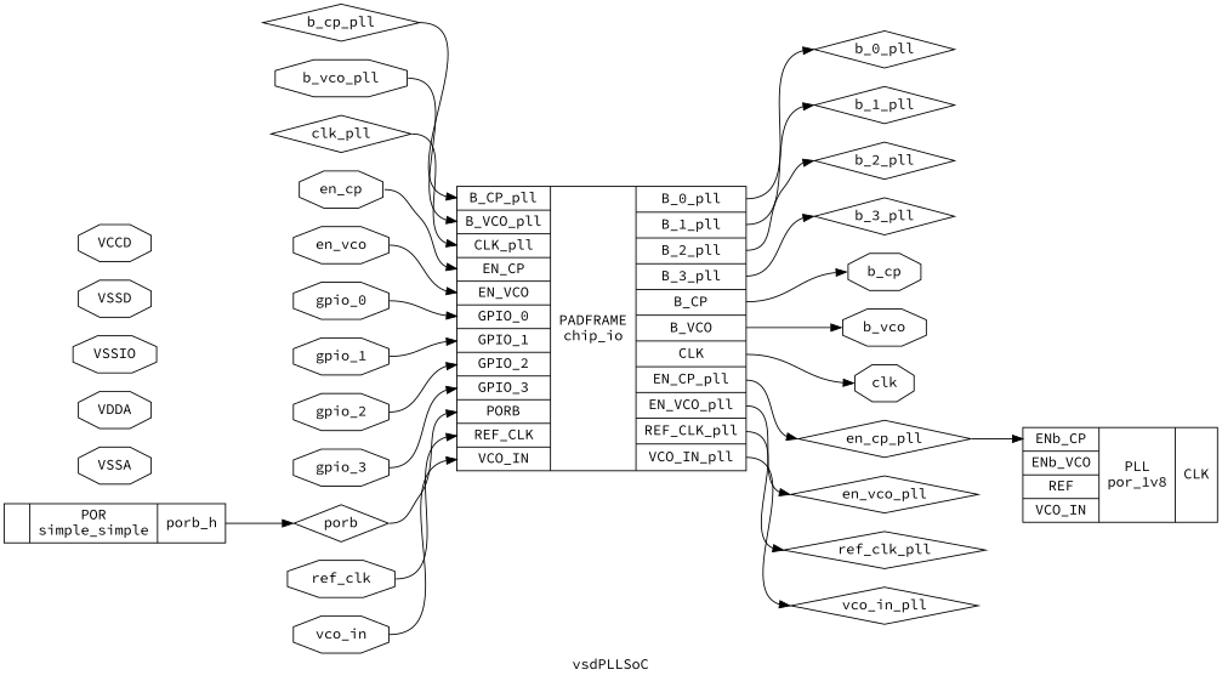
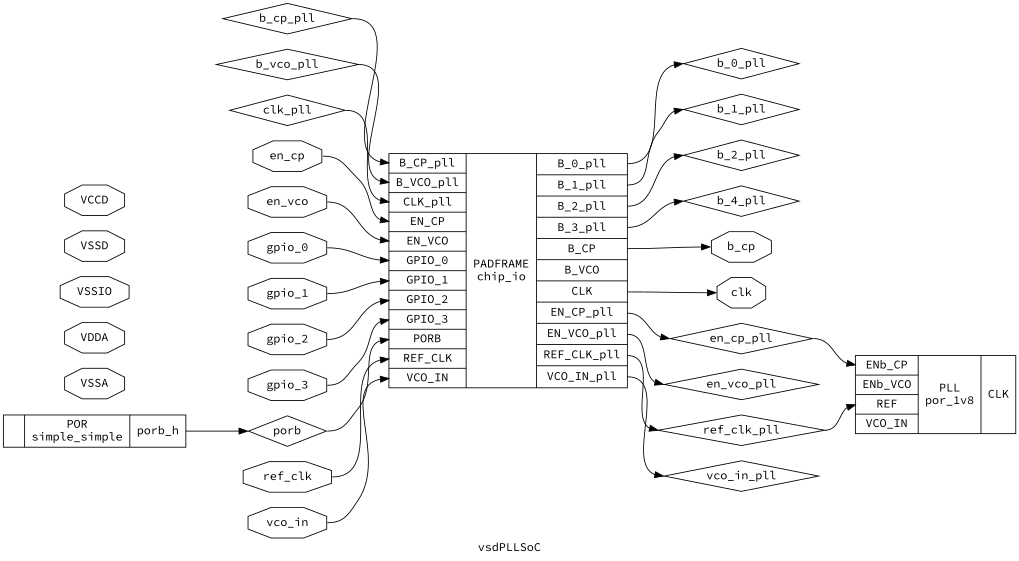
  digraph {
    fontname="Source Code Pro"
    label=vsdPLLSoC
    rankdir=LR
    remincross=true
    node [color=black fontcolor=black fontname="Source Code Pro" shape=octagon]
    edge [color=black fontname="Source Code Pro" headport=w tailport=e]
    n1 [label=porb shape=diamond]
    n2 [label="{{<p30> B_CP_pll|<p31> B_VCO_pll|<p32> CLK_pll|<p33> EN_CP|<p34> EN_VCO|<p35> GPIO_0|<p36> GPIO_1|<p37> GPIO_2|<p38> GPIO_3|<p39> PORB|<p40> REF_CLK|<p41> VCO_IN}|PADFRAME\nchip_io|{<p42> B_0_pll|<p43> B_1_pll|<p44> B_2_pll|<p45> B_3_pll|<p46> B_CP|<p47> B_VCO|<p48> CLK|<p49> EN_CP_pll|<p50> EN_VCO_pll|<p51> REF_CLK_pll|<p52> VCO_IN_pll}}" shape=record color="" fontcolor=""]
    n3 [label=en_vco_pll shape=diamond]
    n4 [label=en_cp_pll shape=diamond]
    n5 [label=vco_in_pll shape=diamond]
    n6 [label=ref_clk_pll shape=diamond]
    n7 [label=b_0_pll shape=diamond]
-   n8 [label=b_3_pll shape=diamond]
+   n8 [label=b_4_pll shape=diamond]
    n9 [label=b_2_pll shape=diamond]
    n10 [label=b_1_pll shape=diamond]
    n11 [label=clk]
-   n12 [label=b_vco]
    n13 [label=b_cp]
-   n14 [label=b_vco_pll]
+   n14 [label=b_vco_pll shape=diamond]
    n15 [label=b_cp_pll shape=diamond]
    n16 [label="{{<p54> ENb_CP|<p55> ENb_VCO|<p56> REF|<p41> VCO_IN}|PLL\npor_1v8|{<p48> CLK}}" shape=record color="" fontcolor=""]
    n17 [label=clk_pll shape=diamond]
    n18 [label=gpio_0]
    n19 [label=gpio_1]
    n20 [label=gpio_2]
    n21 [label=gpio_3]
    n22 [label=VSSA]
    n23 [label=VDDA]
    n24 [label=VSSIO]
    n25 [label=VSSD]
    n26 [label=VCCD]
    n27 [label=en_vco]
    n28 [label=en_cp]
    n29 [label=vco_in]
    n30 [label=ref_clk]
    n31 [label="{{}|POR\nsimple_simple|{<p58> porb_h}}" shape=record color="" fontcolor=""]
    n1 -> n2 [headport="p39:w"]
    n2 -> n3 [tailport="p50:e"]
    n2 -> n4 [tailport="p49:e"]
    n2 -> n5 [tailport="p52:e"]
    n2 -> n6 [tailport="p51:e"]
    n2 -> n7 [tailport="p42:e"]
    n2 -> n8 [tailport="p45:e"]
    n2 -> n9 [tailport="p44:e"]
    n2 -> n10 [tailport="p43:e"]
    n2 -> n11 [tailport="p48:e"]
-   n2 -> n12 [tailport="p47:e"]
    n2 -> n13 [tailport="p46:e"]
    n4 -> n16 [headport="p54:w"]
+   n6 -> n16 [headport="p56:w"]
    n14 -> n2 [headport="p31:w"]
    n15 -> n2 [headport="p30:w"]
    n17 -> n2 [headport="p32:w"]
    n18 -> n2 [headport="p35:w"]
    n19 -> n2 [headport="p36:w"]
    n20 -> n2 [headport="p37:w"]
    n21 -> n2 [headport="p38:w"]
    n27 -> n2 [headport="p34:w"]
    n28 -> n2 [headport="p33:w"]
    n29 -> n2 [headport="p41:w"]
    n30 -> n2 [headport="p40:w"]
    n31 -> n1 [tailport="p58:e"]
  }
